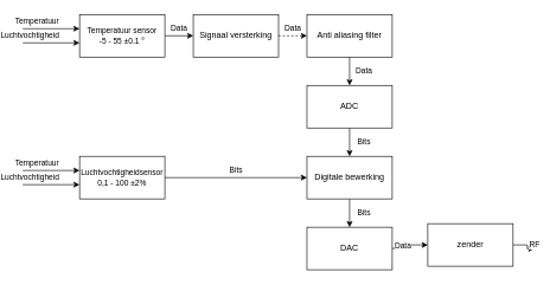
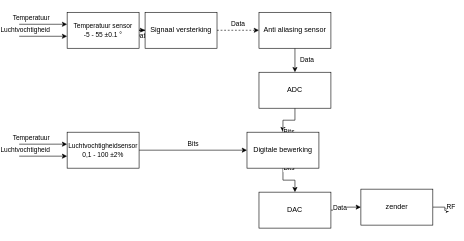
  <mxCell id="0" />
  <mxCell id="1" parent="0" />
  <mxCell id="2" value="Data" style="edgeStyle=orthogonalEdgeStyle;rounded=0;orthogonalLoop=1;jettySize=auto;html=1;fontSize=11;" parent="1" source="3" target="11" edge="1"><mxGeometry y="10" relative="1" as="geometry"><mxPoint as="offset" /></mxGeometry></mxCell>
  <mxCell id="3" value="&lt;font style=&quot;font-size: 11px;&quot;&gt;Temperatuur sensor&lt;br style=&quot;border-color: var(--border-color);&quot;&gt;-5 - 55&amp;nbsp;&lt;span style=&quot;border-color: var(--border-color); background-color: initial; text-align: left; text-indent: -0.31in;&quot;&gt;±0.1&lt;/span&gt;&lt;font style=&quot;font-size: 11px;&quot;&gt;&lt;span style=&quot;border-color: var(--border-color); background-color: initial; text-align: left; text-indent: -0.31in;&quot;&gt;&amp;nbsp;&lt;/span&gt;°&lt;/font&gt;&lt;/font&gt;" style="rounded=0;whiteSpace=wrap;html=1;" parent="1" vertex="1"><mxGeometry x="100" y="20" width="120" height="60" as="geometry" /></mxCell>
  <mxCell id="4" value="Temperatuur" style="endArrow=classic;html=1;rounded=0;entryX=0;entryY=0.333;entryDx=0;entryDy=0;entryPerimeter=0;" parent="1" target="3" edge="1"><mxGeometry x="-0.5" y="10" width="50" height="50" relative="1" as="geometry"><mxPoint x="20" y="40" as="sourcePoint" /><mxPoint x="240" y="80" as="targetPoint" /><mxPoint as="offset" /></mxGeometry></mxCell>
  <mxCell id="5" value="Luchtvochtigheid" style="endArrow=classic;html=1;rounded=0;" parent="1" edge="1"><mxGeometry x="-0.75" y="10" width="50" height="50" relative="1" as="geometry"><mxPoint x="20" y="60" as="sourcePoint" /><mxPoint x="100" y="60" as="targetPoint" /><mxPoint as="offset" /></mxGeometry></mxCell>
  <mxCell id="6" value="Bits" style="edgeStyle=orthogonalEdgeStyle;rounded=0;orthogonalLoop=1;jettySize=auto;html=1;" edge="1" parent="1" source="7" target="15"><mxGeometry y="10" relative="1" as="geometry"><mxPoint as="offset" /></mxGeometry></mxCell>
  <mxCell id="7" value="&lt;font style=&quot;font-size: 11px;&quot;&gt;Luchtvochtigheidsensor&lt;br style=&quot;&quot;&gt;0,1 - 100&amp;nbsp;&lt;span style=&quot;text-align: left; text-indent: -0.31in; background-color: initial;&quot;&gt;&lt;font style=&quot;font-size: 11px;&quot;&gt;±2%&lt;/font&gt;&lt;/span&gt;&lt;/font&gt;" style="rounded=0;whiteSpace=wrap;html=1;" parent="1" vertex="1"><mxGeometry x="100" y="220" width="120" height="60" as="geometry" /></mxCell>
  <mxCell id="8" value="Temperatuur" style="endArrow=classic;html=1;rounded=0;entryX=0;entryY=0.333;entryDx=0;entryDy=0;entryPerimeter=0;" parent="1" target="7" edge="1"><mxGeometry x="-0.5" y="10" width="50" height="50" relative="1" as="geometry"><mxPoint x="20" y="240" as="sourcePoint" /><mxPoint x="240" y="280" as="targetPoint" /><mxPoint as="offset" /></mxGeometry></mxCell>
  <mxCell id="9" value="Luchtvochtigheid" style="endArrow=classic;html=1;rounded=0;" parent="1" edge="1"><mxGeometry x="-0.75" y="10" width="50" height="50" relative="1" as="geometry"><mxPoint x="20" y="260" as="sourcePoint" /><mxPoint x="100" y="260" as="targetPoint" /><mxPoint as="offset" /></mxGeometry></mxCell>
  <mxCell id="10" value="Data" style="edgeStyle=orthogonalEdgeStyle;rounded=0;orthogonalLoop=1;jettySize=auto;html=1;dashed=1;" edge="1" parent="1" source="11" target="19"><mxGeometry y="10" relative="1" as="geometry"><mxPoint as="offset" /></mxGeometry></mxCell>
- <mxCell id="11" value="Signaal versterking" style="whiteSpace=wrap;html=1;rounded=0;" parent="1" vertex="1"><mxGeometry x="260" y="20" width="120" height="60" as="geometry" /></mxCell>
+ <mxCell id="11" value="Signaal versterking" style="whiteSpace=wrap;html=1;rounded=0;" parent="1" vertex="1"><mxGeometry x="230" y="20" width="120" height="60" as="geometry" /></mxCell>
  <mxCell id="12" value="Bits" style="edgeStyle=orthogonalEdgeStyle;rounded=0;orthogonalLoop=1;jettySize=auto;html=1;fontSize=11;" parent="1" source="13" target="15" edge="1"><mxGeometry y="20" relative="1" as="geometry"><mxPoint as="offset" /></mxGeometry></mxCell>
  <mxCell id="13" value="ADC" style="whiteSpace=wrap;html=1;rounded=0;" parent="1" vertex="1"><mxGeometry x="420" y="120" width="120" height="60" as="geometry" /></mxCell>
  <mxCell id="14" value="Bits" style="edgeStyle=orthogonalEdgeStyle;rounded=0;orthogonalLoop=1;jettySize=auto;html=1;" edge="1" parent="1" source="15" target="21"><mxGeometry y="20" relative="1" as="geometry"><mxPoint as="offset" /></mxGeometry></mxCell>
- <mxCell id="15" value="Digitale bewerking" style="whiteSpace=wrap;html=1;rounded=0;" parent="1" vertex="1"><mxGeometry x="420" y="220" width="120" height="60" as="geometry" /></mxCell>
+ <mxCell id="15" value="Digitale bewerking" style="whiteSpace=wrap;html=1;rounded=0;" parent="1" vertex="1"><mxGeometry x="400" y="220" width="120" height="60" as="geometry" /></mxCell>
  <mxCell id="16" value="RF" style="edgeStyle=orthogonalEdgeStyle;rounded=0;orthogonalLoop=1;jettySize=auto;html=1;fontSize=11;" parent="1" source="17" edge="1"><mxGeometry x="0.143" y="10" relative="1" as="geometry"><mxPoint x="740" y="350" as="targetPoint" /><mxPoint as="offset" /></mxGeometry></mxCell>
  <mxCell id="17" value="zender" style="whiteSpace=wrap;html=1;rounded=0;" parent="1" vertex="1"><mxGeometry x="590" y="315" width="120" height="60" as="geometry" /></mxCell>
  <mxCell id="18" value="Data" style="edgeStyle=orthogonalEdgeStyle;rounded=0;orthogonalLoop=1;jettySize=auto;html=1;" edge="1" parent="1" source="19" target="13"><mxGeometry y="20" relative="1" as="geometry"><mxPoint as="offset" /></mxGeometry></mxCell>
- <mxCell id="19" value="Anti aliasing filter" style="whiteSpace=wrap;html=1;rounded=0;" vertex="1" parent="1"><mxGeometry x="420" y="20" width="120" height="60" as="geometry" /></mxCell>
+ <mxCell id="19" value="Anti aliasing sensor" style="whiteSpace=wrap;html=1;rounded=0;" vertex="1" parent="1"><mxGeometry x="420" y="20" width="120" height="60" as="geometry" /></mxCell>
  <mxCell id="20" value="Data" style="edgeStyle=orthogonalEdgeStyle;rounded=0;orthogonalLoop=1;jettySize=auto;html=1;" edge="1" parent="1" source="21" target="17"><mxGeometry y="10" relative="1" as="geometry"><mxPoint as="offset" /></mxGeometry></mxCell>
  <mxCell id="21" value="DAC" style="whiteSpace=wrap;html=1;rounded=0;" vertex="1" parent="1"><mxGeometry x="420" y="320" width="120" height="60" as="geometry" /></mxCell>
